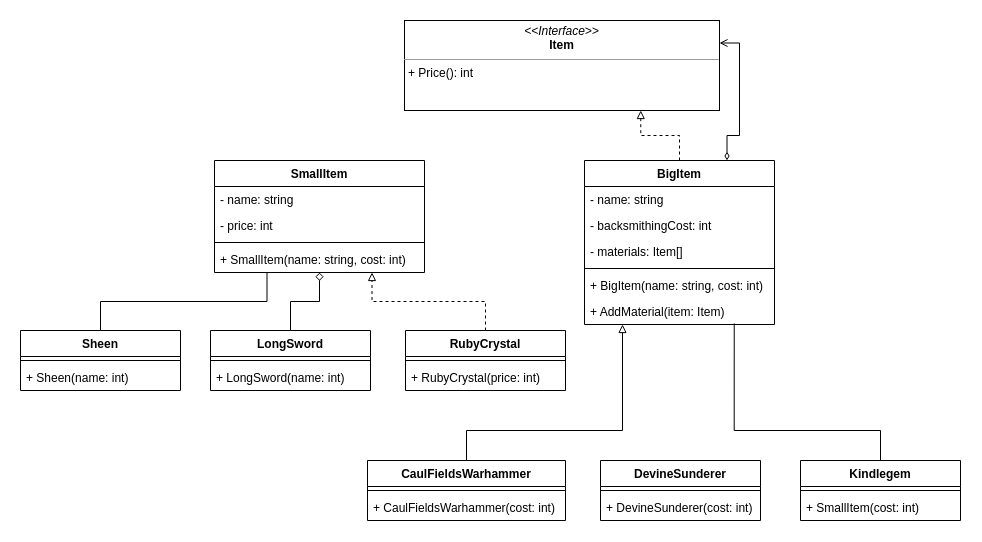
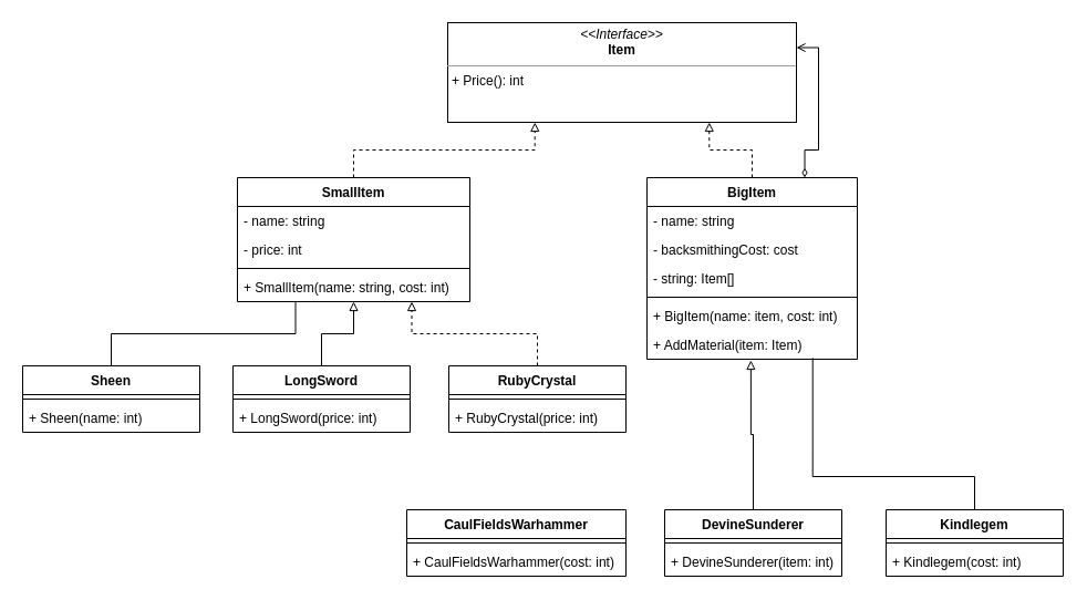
  <mxCell id="0" />
  <mxCell id="1" parent="0" />
  <mxCell id="2" value="&lt;p style=&quot;margin:0px;margin-top:4px;text-align:center;&quot;&gt;&lt;i&gt;&amp;lt;&amp;lt;Interface&amp;gt;&amp;gt;&lt;/i&gt;&lt;br&gt;&lt;b&gt;Item&lt;/b&gt;&lt;/p&gt;&lt;hr size=&quot;1&quot;&gt;&lt;p style=&quot;margin:0px;margin-left:4px;&quot;&gt;+ Price(): int&lt;/p&gt;" style="verticalAlign=top;align=left;overflow=fill;fontSize=12;fontFamily=Helvetica;html=1;" parent="1" vertex="1"><mxGeometry x="404" y="20" width="315" height="90" as="geometry" /></mxCell>
+ <mxCell id="3" style="edgeStyle=orthogonalEdgeStyle;rounded=0;orthogonalLoop=1;jettySize=auto;html=1;exitX=0.5;exitY=0;exitDx=0;exitDy=0;entryX=0.25;entryY=1;entryDx=0;entryDy=0;endArrow=block;endFill=0;dashed=1;" parent="1" source="4" target="2" edge="1"><mxGeometry relative="1" as="geometry" /></mxCell>
  <mxCell id="4" value="SmallItem" style="swimlane;fontStyle=1;align=center;verticalAlign=top;childLayout=stackLayout;horizontal=1;startSize=26;horizontalStack=0;resizeParent=1;resizeParentMax=0;resizeLast=0;collapsible=1;marginBottom=0;" parent="1" vertex="1"><mxGeometry x="214" y="160" width="210" height="112" as="geometry" /></mxCell>
  <mxCell id="5" value="- name: string" style="text;strokeColor=none;fillColor=none;align=left;verticalAlign=top;spacingLeft=4;spacingRight=4;overflow=hidden;rotatable=0;points=[[0,0.5],[1,0.5]];portConstraint=eastwest;" parent="4" vertex="1"><mxGeometry y="26" width="210" height="26" as="geometry" /></mxCell>
  <mxCell id="6" value="- price: int" style="text;strokeColor=none;fillColor=none;align=left;verticalAlign=top;spacingLeft=4;spacingRight=4;overflow=hidden;rotatable=0;points=[[0,0.5],[1,0.5]];portConstraint=eastwest;" parent="4" vertex="1"><mxGeometry y="52" width="210" height="26" as="geometry" /></mxCell>
  <mxCell id="7" value="" style="line;strokeWidth=1;fillColor=none;align=left;verticalAlign=middle;spacingTop=-1;spacingLeft=3;spacingRight=3;rotatable=0;labelPosition=right;points=[];portConstraint=eastwest;strokeColor=inherit;" parent="4" vertex="1"><mxGeometry y="78" width="210" height="8" as="geometry" /></mxCell>
  <mxCell id="8" value="+ SmallItem(name: string, cost: int)" style="text;strokeColor=none;fillColor=none;align=left;verticalAlign=top;spacingLeft=4;spacingRight=4;overflow=hidden;rotatable=0;points=[[0,0.5],[1,0.5]];portConstraint=eastwest;" parent="4" vertex="1"><mxGeometry y="86" width="210" height="26" as="geometry" /></mxCell>
  <mxCell id="9" style="edgeStyle=orthogonalEdgeStyle;rounded=0;orthogonalLoop=1;jettySize=auto;html=1;exitX=0.5;exitY=0;exitDx=0;exitDy=0;entryX=0.75;entryY=1;entryDx=0;entryDy=0;endArrow=block;endFill=0;dashed=1;" parent="1" source="11" target="2" edge="1"><mxGeometry relative="1" as="geometry" /></mxCell>
  <mxCell id="10" style="edgeStyle=orthogonalEdgeStyle;rounded=0;orthogonalLoop=1;jettySize=auto;html=1;exitX=0.75;exitY=0;exitDx=0;exitDy=0;entryX=1;entryY=0.25;entryDx=0;entryDy=0;endArrow=open;endFill=0;startArrow=diamondThin;startFill=0;" parent="1" source="11" target="2" edge="1"><mxGeometry relative="1" as="geometry" /></mxCell>
  <mxCell id="11" value="BigItem" style="swimlane;fontStyle=1;align=center;verticalAlign=top;childLayout=stackLayout;horizontal=1;startSize=26;horizontalStack=0;resizeParent=1;resizeParentMax=0;resizeLast=0;collapsible=1;marginBottom=0;" parent="1" vertex="1"><mxGeometry x="584" y="160" width="190" height="164" as="geometry" /></mxCell>
  <mxCell id="12" value="- name: string" style="text;strokeColor=none;fillColor=none;align=left;verticalAlign=top;spacingLeft=4;spacingRight=4;overflow=hidden;rotatable=0;points=[[0,0.5],[1,0.5]];portConstraint=eastwest;" parent="11" vertex="1"><mxGeometry y="26" width="190" height="26" as="geometry" /></mxCell>
- <mxCell id="13" value="- backsmithingCost: int" style="text;strokeColor=none;fillColor=none;align=left;verticalAlign=top;spacingLeft=4;spacingRight=4;overflow=hidden;rotatable=0;points=[[0,0.5],[1,0.5]];portConstraint=eastwest;" parent="11" vertex="1"><mxGeometry y="52" width="190" height="26" as="geometry" /></mxCell>
- <mxCell id="14" value="- materials: Item[]" style="text;strokeColor=none;fillColor=none;align=left;verticalAlign=top;spacingLeft=4;spacingRight=4;overflow=hidden;rotatable=0;points=[[0,0.5],[1,0.5]];portConstraint=eastwest;" parent="11" vertex="1"><mxGeometry y="78" width="190" height="26" as="geometry" /></mxCell>
+ <mxCell id="13" value="- backsmithingCost: cost" style="text;strokeColor=none;fillColor=none;align=left;verticalAlign=top;spacingLeft=4;spacingRight=4;overflow=hidden;rotatable=0;points=[[0,0.5],[1,0.5]];portConstraint=eastwest;" parent="11" vertex="1"><mxGeometry y="52" width="190" height="26" as="geometry" /></mxCell>
+ <mxCell id="14" value="- string: Item[]" style="text;strokeColor=none;fillColor=none;align=left;verticalAlign=top;spacingLeft=4;spacingRight=4;overflow=hidden;rotatable=0;points=[[0,0.5],[1,0.5]];portConstraint=eastwest;" parent="11" vertex="1"><mxGeometry y="78" width="190" height="26" as="geometry" /></mxCell>
  <mxCell id="15" value="" style="line;strokeWidth=1;fillColor=none;align=left;verticalAlign=middle;spacingTop=-1;spacingLeft=3;spacingRight=3;rotatable=0;labelPosition=right;points=[];portConstraint=eastwest;strokeColor=inherit;" parent="11" vertex="1"><mxGeometry y="104" width="190" height="8" as="geometry" /></mxCell>
- <mxCell id="16" value="+ BigItem(name: string, cost: int)" style="text;strokeColor=none;fillColor=none;align=left;verticalAlign=top;spacingLeft=4;spacingRight=4;overflow=hidden;rotatable=0;points=[[0,0.5],[1,0.5]];portConstraint=eastwest;" parent="11" vertex="1"><mxGeometry y="112" width="190" height="26" as="geometry" /></mxCell>
+ <mxCell id="16" value="+ BigItem(name: item, cost: int)" style="text;strokeColor=none;fillColor=none;align=left;verticalAlign=top;spacingLeft=4;spacingRight=4;overflow=hidden;rotatable=0;points=[[0,0.5],[1,0.5]];portConstraint=eastwest;" parent="11" vertex="1"><mxGeometry y="112" width="190" height="26" as="geometry" /></mxCell>
  <mxCell id="17" value="+ AddMaterial(item: Item)" style="text;strokeColor=none;fillColor=none;align=left;verticalAlign=top;spacingLeft=4;spacingRight=4;overflow=hidden;rotatable=0;points=[[0,0.5],[1,0.5]];portConstraint=eastwest;" parent="11" vertex="1"><mxGeometry y="138" width="190" height="26" as="geometry" /></mxCell>
  <mxCell id="18" style="edgeStyle=orthogonalEdgeStyle;rounded=0;orthogonalLoop=1;jettySize=auto;html=1;exitX=0.5;exitY=0;exitDx=0;exitDy=0;entryX=0.25;entryY=1;entryDx=0;entryDy=0;startArrow=none;startFill=0;endArrow=none;endFill=0;" parent="1" source="19" target="4" edge="1"><mxGeometry relative="1" as="geometry" /></mxCell>
  <mxCell id="19" value="Sheen" style="swimlane;fontStyle=1;align=center;verticalAlign=top;childLayout=stackLayout;horizontal=1;startSize=26;horizontalStack=0;resizeParent=1;resizeParentMax=0;resizeLast=0;collapsible=1;marginBottom=0;" parent="1" vertex="1"><mxGeometry x="20" y="330" width="160" height="60" as="geometry" /></mxCell>
  <mxCell id="20" value="" style="line;strokeWidth=1;fillColor=none;align=left;verticalAlign=middle;spacingTop=-1;spacingLeft=3;spacingRight=3;rotatable=0;labelPosition=right;points=[];portConstraint=eastwest;strokeColor=inherit;" parent="19" vertex="1"><mxGeometry y="26" width="160" height="8" as="geometry" /></mxCell>
  <mxCell id="21" value="+ Sheen(name: int)" style="text;strokeColor=none;fillColor=none;align=left;verticalAlign=top;spacingLeft=4;spacingRight=4;overflow=hidden;rotatable=0;points=[[0,0.5],[1,0.5]];portConstraint=eastwest;" parent="19" vertex="1"><mxGeometry y="34" width="160" height="26" as="geometry" /></mxCell>
  <mxCell id="22" style="edgeStyle=orthogonalEdgeStyle;rounded=0;orthogonalLoop=1;jettySize=auto;html=1;exitX=0.5;exitY=0;exitDx=0;exitDy=0;entryX=0.788;entryY=0.962;entryDx=0;entryDy=0;entryPerimeter=0;startArrow=none;startFill=0;endArrow=none;endFill=0;" parent="1" source="23" target="17" edge="1"><mxGeometry relative="1" as="geometry"><Array as="points"><mxPoint x="880" y="430" /><mxPoint x="734" y="430" /></Array></mxGeometry></mxCell>
  <mxCell id="23" value="Kindlegem" style="swimlane;fontStyle=1;align=center;verticalAlign=top;childLayout=stackLayout;horizontal=1;startSize=26;horizontalStack=0;resizeParent=1;resizeParentMax=0;resizeLast=0;collapsible=1;marginBottom=0;" parent="1" vertex="1"><mxGeometry x="800" y="460" width="160" height="60" as="geometry" /></mxCell>
  <mxCell id="24" value="" style="line;strokeWidth=1;fillColor=none;align=left;verticalAlign=middle;spacingTop=-1;spacingLeft=3;spacingRight=3;rotatable=0;labelPosition=right;points=[];portConstraint=eastwest;strokeColor=inherit;" parent="23" vertex="1"><mxGeometry y="26" width="160" height="8" as="geometry" /></mxCell>
- <mxCell id="25" value="+ SmallItem(cost: int)" style="text;strokeColor=none;fillColor=none;align=left;verticalAlign=top;spacingLeft=4;spacingRight=4;overflow=hidden;rotatable=0;points=[[0,0.5],[1,0.5]];portConstraint=eastwest;" parent="23" vertex="1"><mxGeometry y="34" width="160" height="26" as="geometry" /></mxCell>
+ <mxCell id="25" value="+ Kindlegem(cost: int)" style="text;strokeColor=none;fillColor=none;align=left;verticalAlign=top;spacingLeft=4;spacingRight=4;overflow=hidden;rotatable=0;points=[[0,0.5],[1,0.5]];portConstraint=eastwest;" parent="23" vertex="1"><mxGeometry y="34" width="160" height="26" as="geometry" /></mxCell>
+ <mxCell id="26" style="edgeStyle=orthogonalEdgeStyle;rounded=0;orthogonalLoop=1;jettySize=auto;html=1;exitX=0.5;exitY=0;exitDx=0;exitDy=0;entryX=0.494;entryY=1.038;entryDx=0;entryDy=0;entryPerimeter=0;startArrow=none;startFill=0;endArrow=block;endFill=0;" parent="1" source="27" target="17" edge="1"><mxGeometry relative="1" as="geometry" /></mxCell>
  <mxCell id="27" value="DevineSunderer" style="swimlane;fontStyle=1;align=center;verticalAlign=top;childLayout=stackLayout;horizontal=1;startSize=26;horizontalStack=0;resizeParent=1;resizeParentMax=0;resizeLast=0;collapsible=1;marginBottom=0;" parent="1" vertex="1"><mxGeometry x="600" y="460" width="160" height="60" as="geometry" /></mxCell>
  <mxCell id="28" value="" style="line;strokeWidth=1;fillColor=none;align=left;verticalAlign=middle;spacingTop=-1;spacingLeft=3;spacingRight=3;rotatable=0;labelPosition=right;points=[];portConstraint=eastwest;strokeColor=inherit;" parent="27" vertex="1"><mxGeometry y="26" width="160" height="8" as="geometry" /></mxCell>
- <mxCell id="29" value="+ DevineSunderer(cost: int)" style="text;strokeColor=none;fillColor=none;align=left;verticalAlign=top;spacingLeft=4;spacingRight=4;overflow=hidden;rotatable=0;points=[[0,0.5],[1,0.5]];portConstraint=eastwest;" parent="27" vertex="1"><mxGeometry y="34" width="160" height="26" as="geometry" /></mxCell>
+ <mxCell id="29" value="+ DevineSunderer(item: int)" style="text;strokeColor=none;fillColor=none;align=left;verticalAlign=top;spacingLeft=4;spacingRight=4;overflow=hidden;rotatable=0;points=[[0,0.5],[1,0.5]];portConstraint=eastwest;" parent="27" vertex="1"><mxGeometry y="34" width="160" height="26" as="geometry" /></mxCell>
  <mxCell id="30" style="edgeStyle=orthogonalEdgeStyle;rounded=0;orthogonalLoop=1;jettySize=auto;html=1;exitX=0.5;exitY=0;exitDx=0;exitDy=0;entryX=0.75;entryY=1;entryDx=0;entryDy=0;startArrow=none;startFill=0;endArrow=block;endFill=0;dashed=1;" parent="1" source="31" target="4" edge="1"><mxGeometry relative="1" as="geometry" /></mxCell>
  <mxCell id="31" value="RubyCrystal" style="swimlane;fontStyle=1;align=center;verticalAlign=top;childLayout=stackLayout;horizontal=1;startSize=26;horizontalStack=0;resizeParent=1;resizeParentMax=0;resizeLast=0;collapsible=1;marginBottom=0;" parent="1" vertex="1"><mxGeometry x="405" y="330" width="160" height="60" as="geometry" /></mxCell>
  <mxCell id="32" value="" style="line;strokeWidth=1;fillColor=none;align=left;verticalAlign=middle;spacingTop=-1;spacingLeft=3;spacingRight=3;rotatable=0;labelPosition=right;points=[];portConstraint=eastwest;strokeColor=inherit;" parent="31" vertex="1"><mxGeometry y="26" width="160" height="8" as="geometry" /></mxCell>
  <mxCell id="33" value="+ RubyCrystal(price: int)" style="text;strokeColor=none;fillColor=none;align=left;verticalAlign=top;spacingLeft=4;spacingRight=4;overflow=hidden;rotatable=0;points=[[0,0.5],[1,0.5]];portConstraint=eastwest;" parent="31" vertex="1"><mxGeometry y="34" width="160" height="26" as="geometry" /></mxCell>
- <mxCell id="34" style="edgeStyle=orthogonalEdgeStyle;rounded=0;orthogonalLoop=1;jettySize=auto;html=1;exitX=0.5;exitY=0;exitDx=0;exitDy=0;entryX=0.5;entryY=1;entryDx=0;entryDy=0;startArrow=none;startFill=0;endArrow=diamond;endFill=0;" parent="1" source="35" target="4" edge="1"><mxGeometry relative="1" as="geometry" /></mxCell>
+ <mxCell id="34" style="edgeStyle=orthogonalEdgeStyle;rounded=0;orthogonalLoop=1;jettySize=auto;html=1;exitX=0.5;exitY=0;exitDx=0;exitDy=0;entryX=0.5;entryY=1;entryDx=0;entryDy=0;startArrow=none;startFill=0;endArrow=block;endFill=0;" parent="1" source="35" target="4" edge="1"><mxGeometry relative="1" as="geometry" /></mxCell>
  <mxCell id="35" value="LongSword" style="swimlane;fontStyle=1;align=center;verticalAlign=top;childLayout=stackLayout;horizontal=1;startSize=26;horizontalStack=0;resizeParent=1;resizeParentMax=0;resizeLast=0;collapsible=1;marginBottom=0;" parent="1" vertex="1"><mxGeometry x="210" y="330" width="160" height="60" as="geometry" /></mxCell>
  <mxCell id="36" value="" style="line;strokeWidth=1;fillColor=none;align=left;verticalAlign=middle;spacingTop=-1;spacingLeft=3;spacingRight=3;rotatable=0;labelPosition=right;points=[];portConstraint=eastwest;strokeColor=inherit;" parent="35" vertex="1"><mxGeometry y="26" width="160" height="8" as="geometry" /></mxCell>
- <mxCell id="37" value="+ LongSword(name: int)" style="text;strokeColor=none;fillColor=none;align=left;verticalAlign=top;spacingLeft=4;spacingRight=4;overflow=hidden;rotatable=0;points=[[0,0.5],[1,0.5]];portConstraint=eastwest;" parent="35" vertex="1"><mxGeometry y="34" width="160" height="26" as="geometry" /></mxCell>
- <mxCell id="38" style="edgeStyle=orthogonalEdgeStyle;rounded=0;orthogonalLoop=1;jettySize=auto;html=1;exitX=0.5;exitY=0;exitDx=0;exitDy=0;entryX=0.2;entryY=1;entryDx=0;entryDy=0;entryPerimeter=0;startArrow=none;startFill=0;endArrow=block;endFill=0;" parent="1" source="39" target="17" edge="1"><mxGeometry relative="1" as="geometry"><Array as="points"><mxPoint x="466" y="430" /><mxPoint x="622" y="430" /></Array></mxGeometry></mxCell>
+ <mxCell id="37" value="+ LongSword(price: int)" style="text;strokeColor=none;fillColor=none;align=left;verticalAlign=top;spacingLeft=4;spacingRight=4;overflow=hidden;rotatable=0;points=[[0,0.5],[1,0.5]];portConstraint=eastwest;" parent="35" vertex="1"><mxGeometry y="34" width="160" height="26" as="geometry" /></mxCell>
  <mxCell id="39" value="CaulFieldsWarhammer" style="swimlane;fontStyle=1;align=center;verticalAlign=top;childLayout=stackLayout;horizontal=1;startSize=26;horizontalStack=0;resizeParent=1;resizeParentMax=0;resizeLast=0;collapsible=1;marginBottom=0;" parent="1" vertex="1"><mxGeometry x="367" y="460" width="198" height="60" as="geometry" /></mxCell>
  <mxCell id="40" value="" style="line;strokeWidth=1;fillColor=none;align=left;verticalAlign=middle;spacingTop=-1;spacingLeft=3;spacingRight=3;rotatable=0;labelPosition=right;points=[];portConstraint=eastwest;strokeColor=inherit;" parent="39" vertex="1"><mxGeometry y="26" width="198" height="8" as="geometry" /></mxCell>
  <mxCell id="41" value="+ CaulFieldsWarhammer(cost: int)" style="text;strokeColor=none;fillColor=none;align=left;verticalAlign=top;spacingLeft=4;spacingRight=4;overflow=hidden;rotatable=0;points=[[0,0.5],[1,0.5]];portConstraint=eastwest;" parent="39" vertex="1"><mxGeometry y="34" width="198" height="26" as="geometry" /></mxCell>
